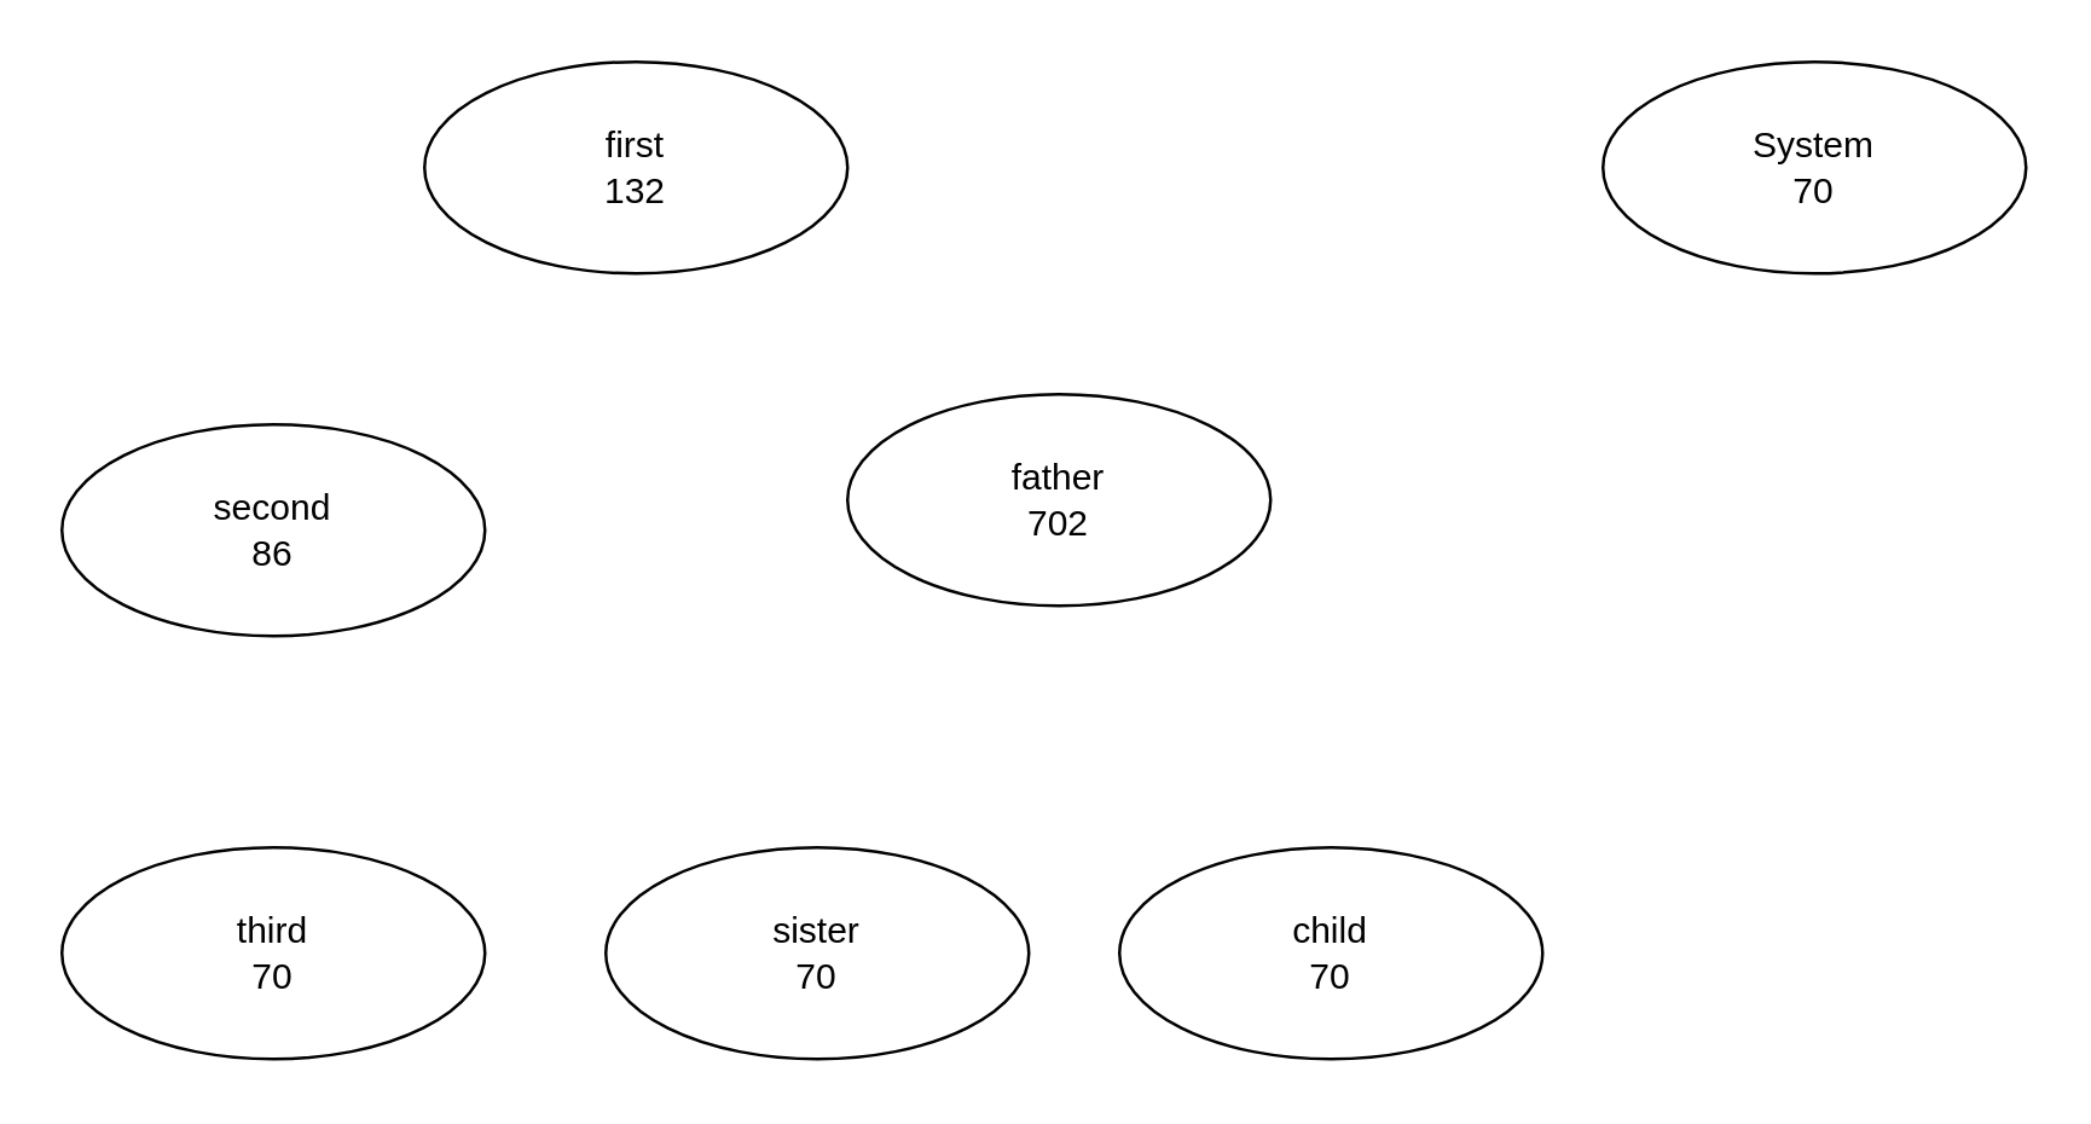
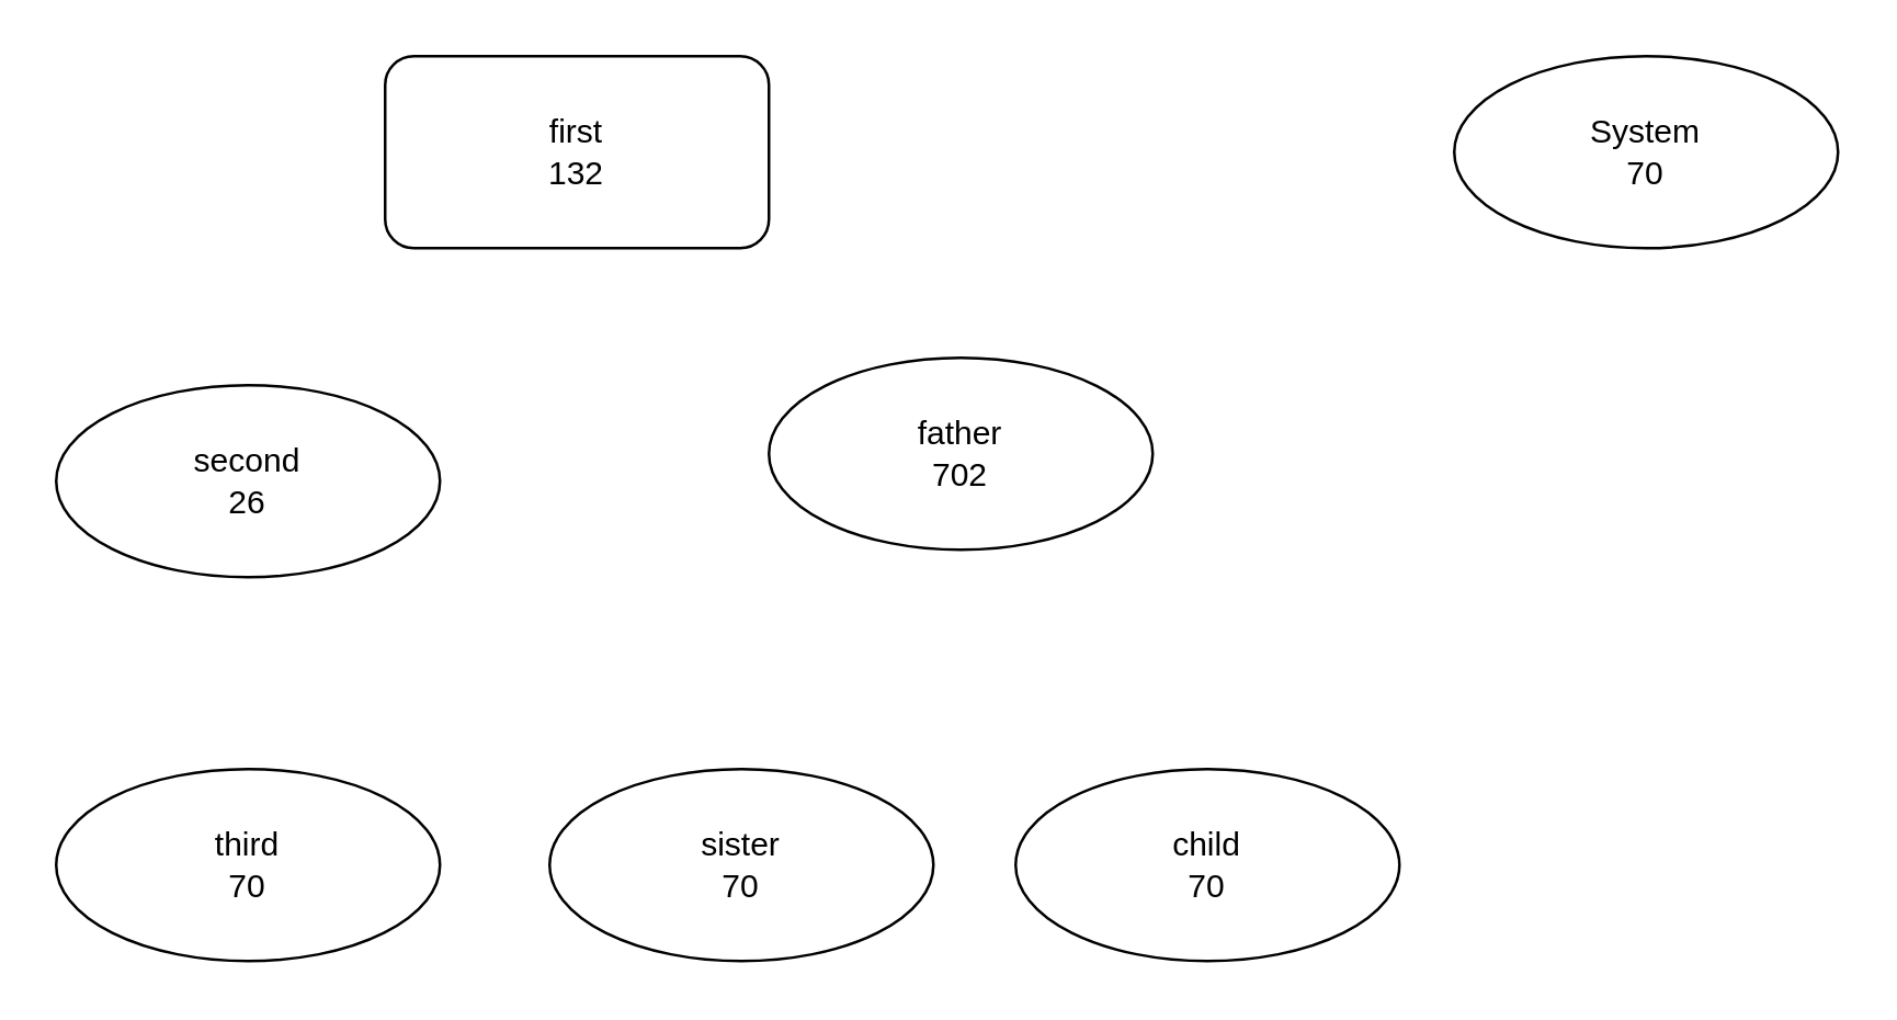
  <mxCell id="0" />
  <mxCell id="1" parent="0" />
  <mxCell id="2" value="System&lt;br&gt;70" style="ellipse;whiteSpace=wrap;html=1;" vertex="1" parent="1"><mxGeometry x="530" y="20" width="140" height="70" as="geometry" /></mxCell>
  <mxCell id="3" value="father&lt;br&gt;702" style="ellipse;whiteSpace=wrap;html=1;" vertex="1" parent="1"><mxGeometry x="280" y="130" width="140" height="70" as="geometry" /></mxCell>
- <mxCell id="4" value="first&lt;br&gt;132" style="ellipse;whiteSpace=wrap;html=1;" vertex="1" parent="1"><mxGeometry x="140" y="20" width="140" height="70" as="geometry" /></mxCell>
- <mxCell id="5" value="second&lt;br&gt;86" style="ellipse;whiteSpace=wrap;html=1;" vertex="1" parent="1"><mxGeometry x="20" y="140" width="140" height="70" as="geometry" /></mxCell>
+ <mxCell id="4" value="first&lt;br&gt;132" style="whiteSpace=wrap;html=1;rounded=1;" vertex="1" parent="1"><mxGeometry x="140" y="20" width="140" height="70" as="geometry" /></mxCell>
+ <mxCell id="5" value="second&lt;br&gt;26" style="ellipse;whiteSpace=wrap;html=1;" vertex="1" parent="1"><mxGeometry x="20" y="140" width="140" height="70" as="geometry" /></mxCell>
  <mxCell id="6" value="third&lt;br&gt;70" style="ellipse;whiteSpace=wrap;html=1;" vertex="1" parent="1"><mxGeometry x="20" y="280" width="140" height="70" as="geometry" /></mxCell>
  <mxCell id="7" value="sister&lt;br&gt;70" style="ellipse;whiteSpace=wrap;html=1;" vertex="1" parent="1"><mxGeometry x="200" y="280" width="140" height="70" as="geometry" /></mxCell>
  <mxCell id="8" value="child&lt;br&gt;70" style="ellipse;whiteSpace=wrap;html=1;" vertex="1" parent="1"><mxGeometry x="370" y="280" width="140" height="70" as="geometry" /></mxCell>
